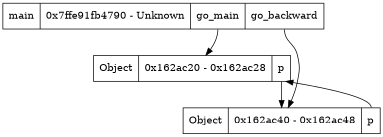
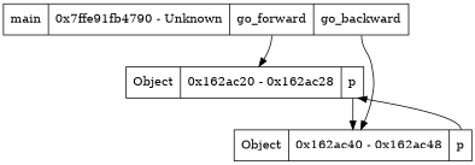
  digraph {
    rankdir=TB
    node [shape=record]
    edge [tailport=p0]
-   n1 [label="main|0x7ffe91fb4790 - Unknown|<p0> go_main|<p1> go_backward"]
+   n1 [label="main|0x7ffe91fb4790 - Unknown|<p0> go_forward|<p1> go_backward"]
    n2 [label="Object|0x162ac20 - 0x162ac28|<p0> p"]
    n3 [label="Object|0x162ac40 - 0x162ac48|<p0> p"]
    n1 -> n2
    n1 -> n3 [tailport=p1]
    n2 -> n3
    n3 -> n2
  }
